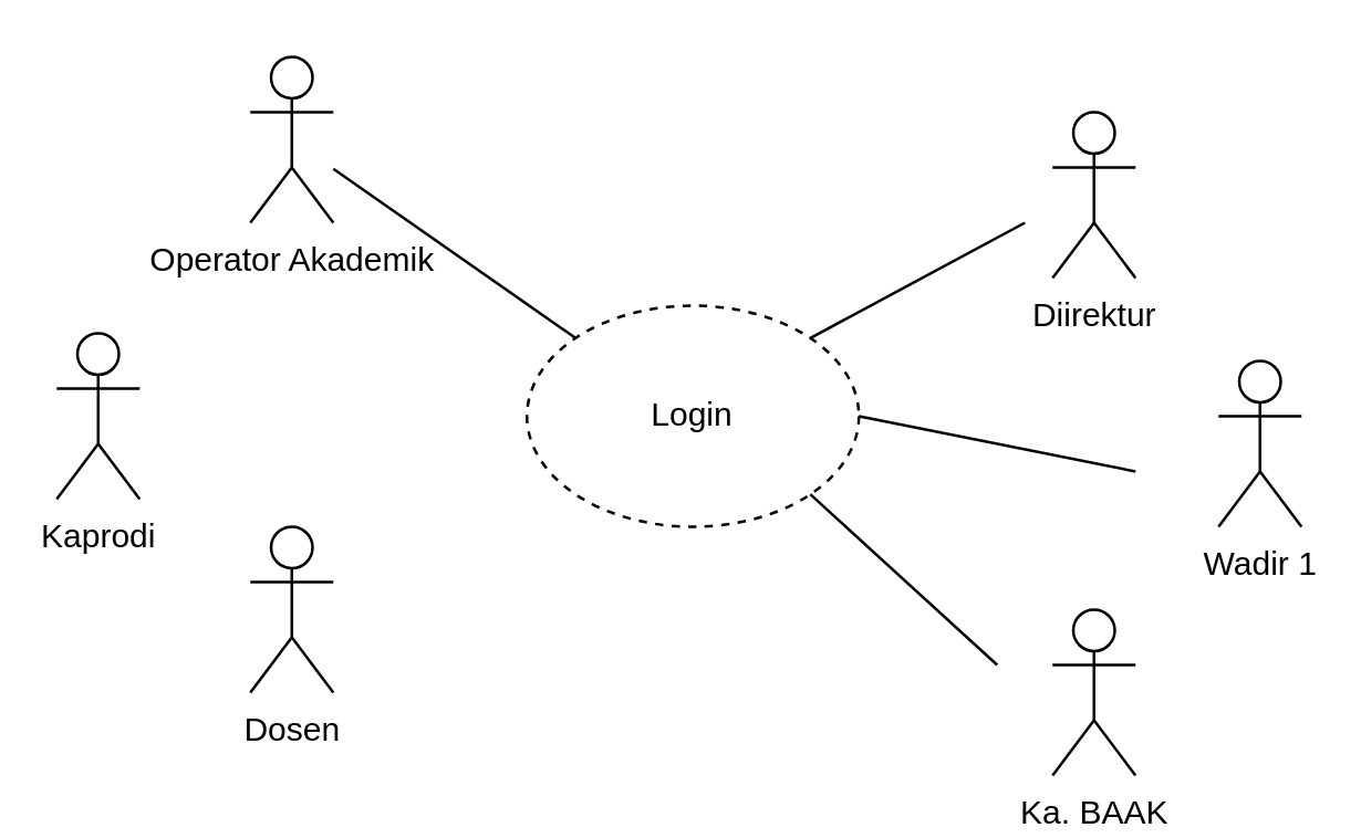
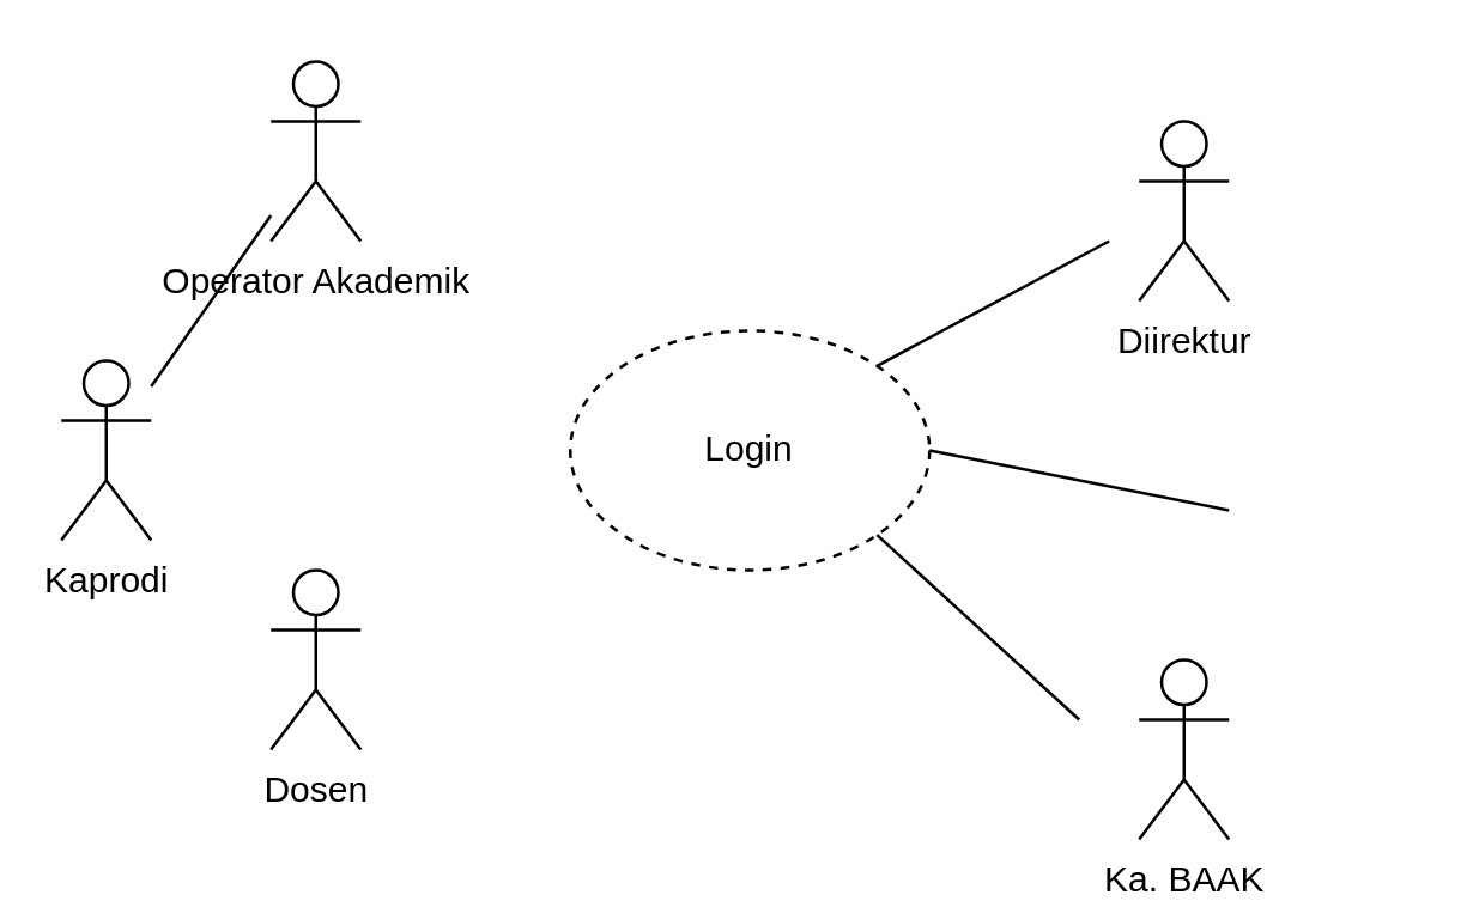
  <mxCell id="0" />
  <mxCell id="1" parent="0" />
  <mxCell id="2" value="Login" style="ellipse;whiteSpace=wrap;html=1;dashed=1;" vertex="1" parent="1"><mxGeometry x="190" y="110" width="120" height="80" as="geometry" /></mxCell>
  <mxCell id="3" value="Kaprodi" style="shape=umlActor;verticalLabelPosition=bottom;verticalAlign=top;html=1;outlineConnect=0;" vertex="1" parent="1"><mxGeometry x="20" y="120" width="30" height="60" as="geometry" /></mxCell>
  <mxCell id="4" value="Operator Akademik" style="shape=umlActor;verticalLabelPosition=bottom;verticalAlign=top;html=1;outlineConnect=0;" vertex="1" parent="1"><mxGeometry x="90" y="20" width="30" height="60" as="geometry" /></mxCell>
  <mxCell id="5" value="Dosen" style="shape=umlActor;verticalLabelPosition=bottom;verticalAlign=top;html=1;outlineConnect=0;" vertex="1" parent="1"><mxGeometry x="90" y="190" width="30" height="60" as="geometry" /></mxCell>
  <mxCell id="6" value="Diirektur" style="shape=umlActor;verticalLabelPosition=bottom;verticalAlign=top;html=1;outlineConnect=0;" vertex="1" parent="1"><mxGeometry x="380" y="40" width="30" height="60" as="geometry" /></mxCell>
- <mxCell id="7" value="Wadir 1" style="shape=umlActor;verticalLabelPosition=bottom;verticalAlign=top;html=1;outlineConnect=0;" vertex="1" parent="1"><mxGeometry x="440" y="130" width="30" height="60" as="geometry" /></mxCell>
  <mxCell id="8" value="Ka. BAAK" style="shape=umlActor;verticalLabelPosition=bottom;verticalAlign=top;html=1;outlineConnect=0;" vertex="1" parent="1"><mxGeometry x="380" y="220" width="30" height="60" as="geometry" /></mxCell>
- <mxCell id="9" value="" style="endArrow=none;html=1;rounded=0;entryX=0;entryY=0;entryDx=0;entryDy=0;" edge="1" parent="1" source="4" target="2"><mxGeometry width="50" height="50" relative="1" as="geometry"><mxPoint x="250" y="90" as="sourcePoint" /><mxPoint x="300" y="40" as="targetPoint" /></mxGeometry></mxCell>
+ <mxCell id="9" value="" style="endArrow=none;html=1;rounded=0;" edge="1" parent="1" source="4" target="3"><mxGeometry width="50" height="50" relative="1" as="geometry"><mxPoint x="250" y="90" as="sourcePoint" /><mxPoint x="300" y="40" as="targetPoint" /></mxGeometry></mxCell>
  <mxCell id="10" value="" style="endArrow=none;html=1;rounded=0;exitX=1;exitY=0;exitDx=0;exitDy=0;" edge="1" parent="1" source="2"><mxGeometry width="50" height="50" relative="1" as="geometry"><mxPoint x="130" y="70.487" as="sourcePoint" /><mxPoint x="370" y="80" as="targetPoint" /></mxGeometry></mxCell>
  <mxCell id="11" value="" style="endArrow=none;html=1;rounded=0;exitX=1;exitY=0.5;exitDx=0;exitDy=0;" edge="1" parent="1" source="2"><mxGeometry width="50" height="50" relative="1" as="geometry"><mxPoint x="302.426" y="131.716" as="sourcePoint" /><mxPoint x="410" y="170" as="targetPoint" /></mxGeometry></mxCell>
  <mxCell id="12" value="" style="endArrow=none;html=1;rounded=0;exitX=1;exitY=1;exitDx=0;exitDy=0;" edge="1" parent="1" source="2"><mxGeometry width="50" height="50" relative="1" as="geometry"><mxPoint x="320" y="160" as="sourcePoint" /><mxPoint x="360" y="240" as="targetPoint" /></mxGeometry></mxCell>
